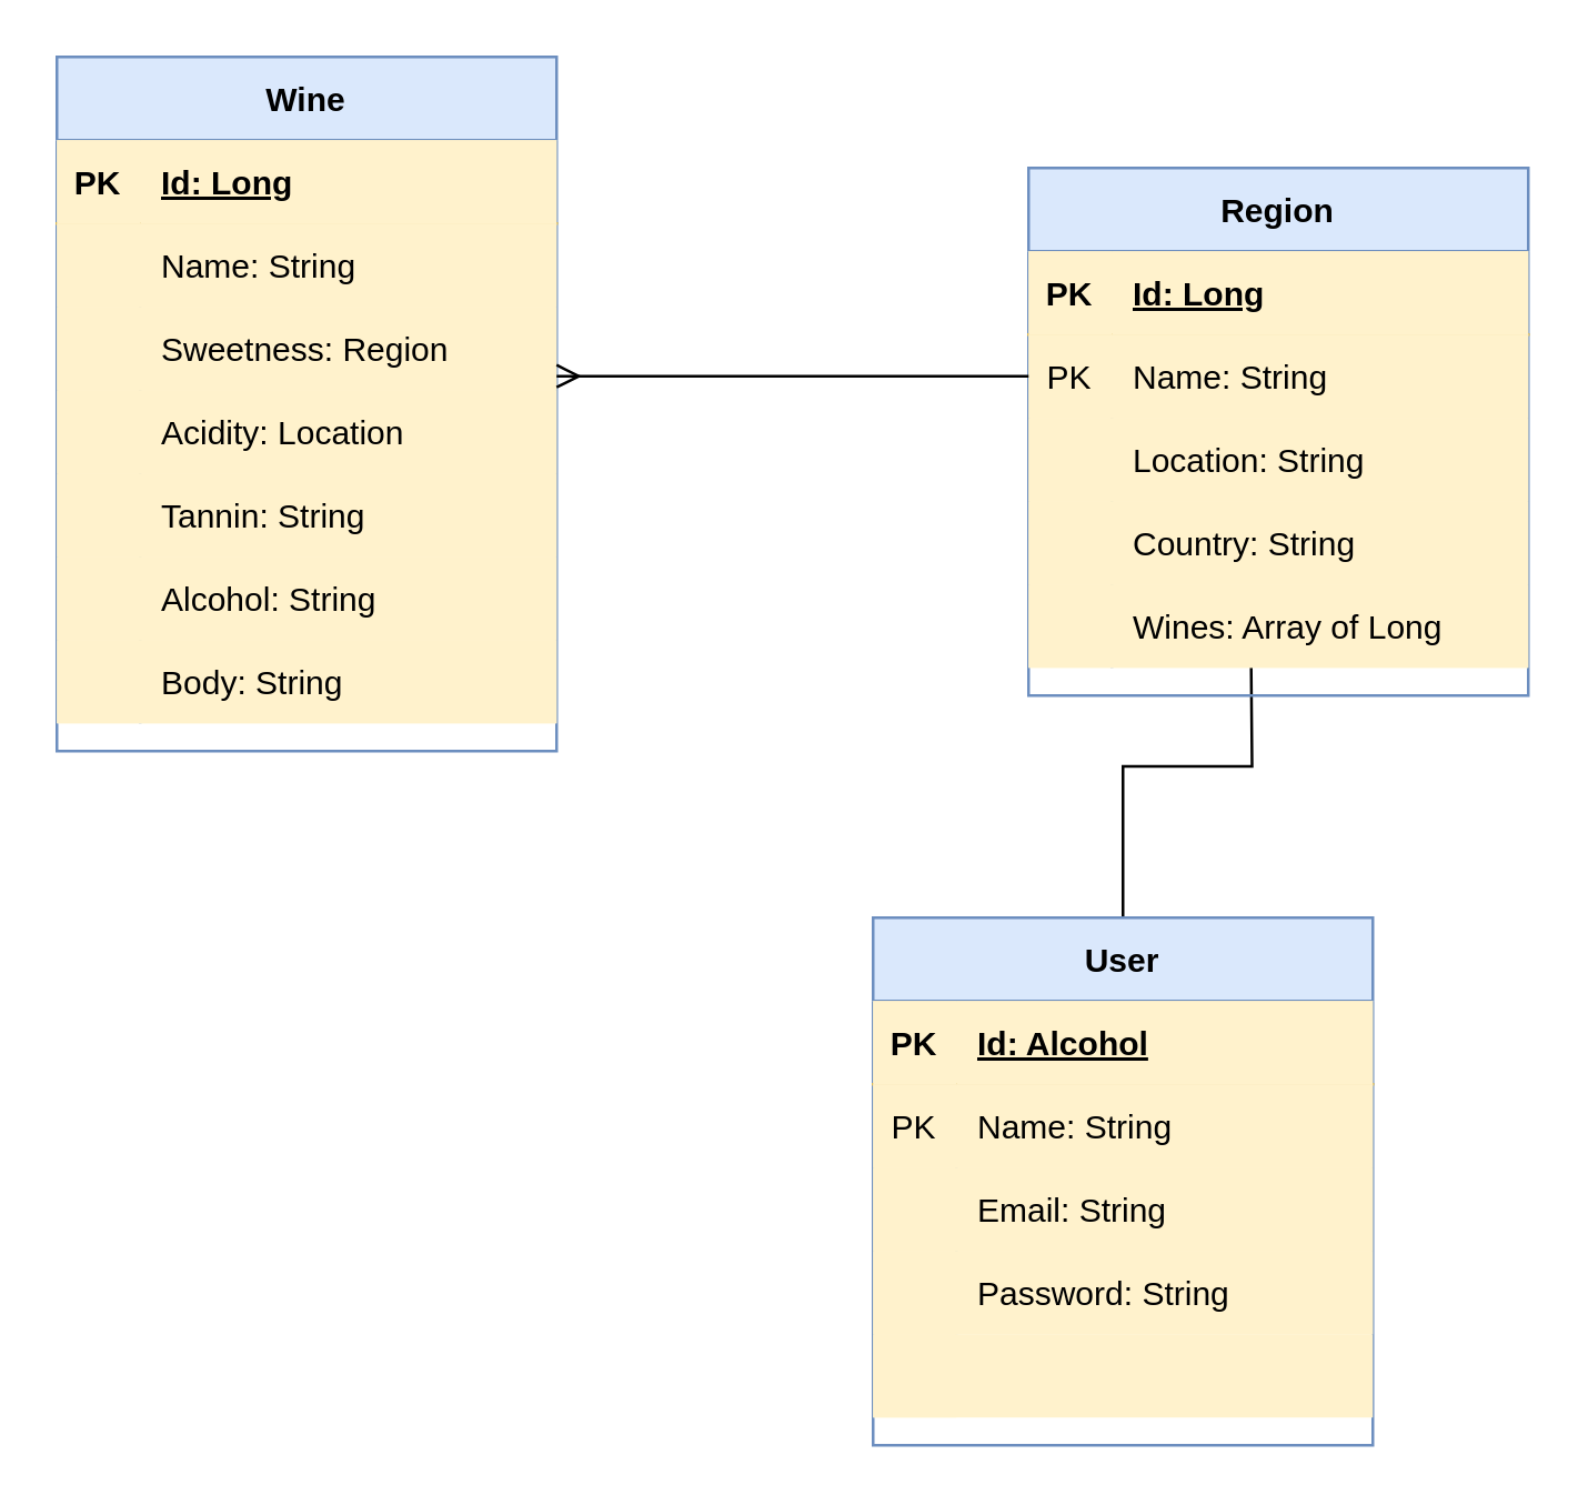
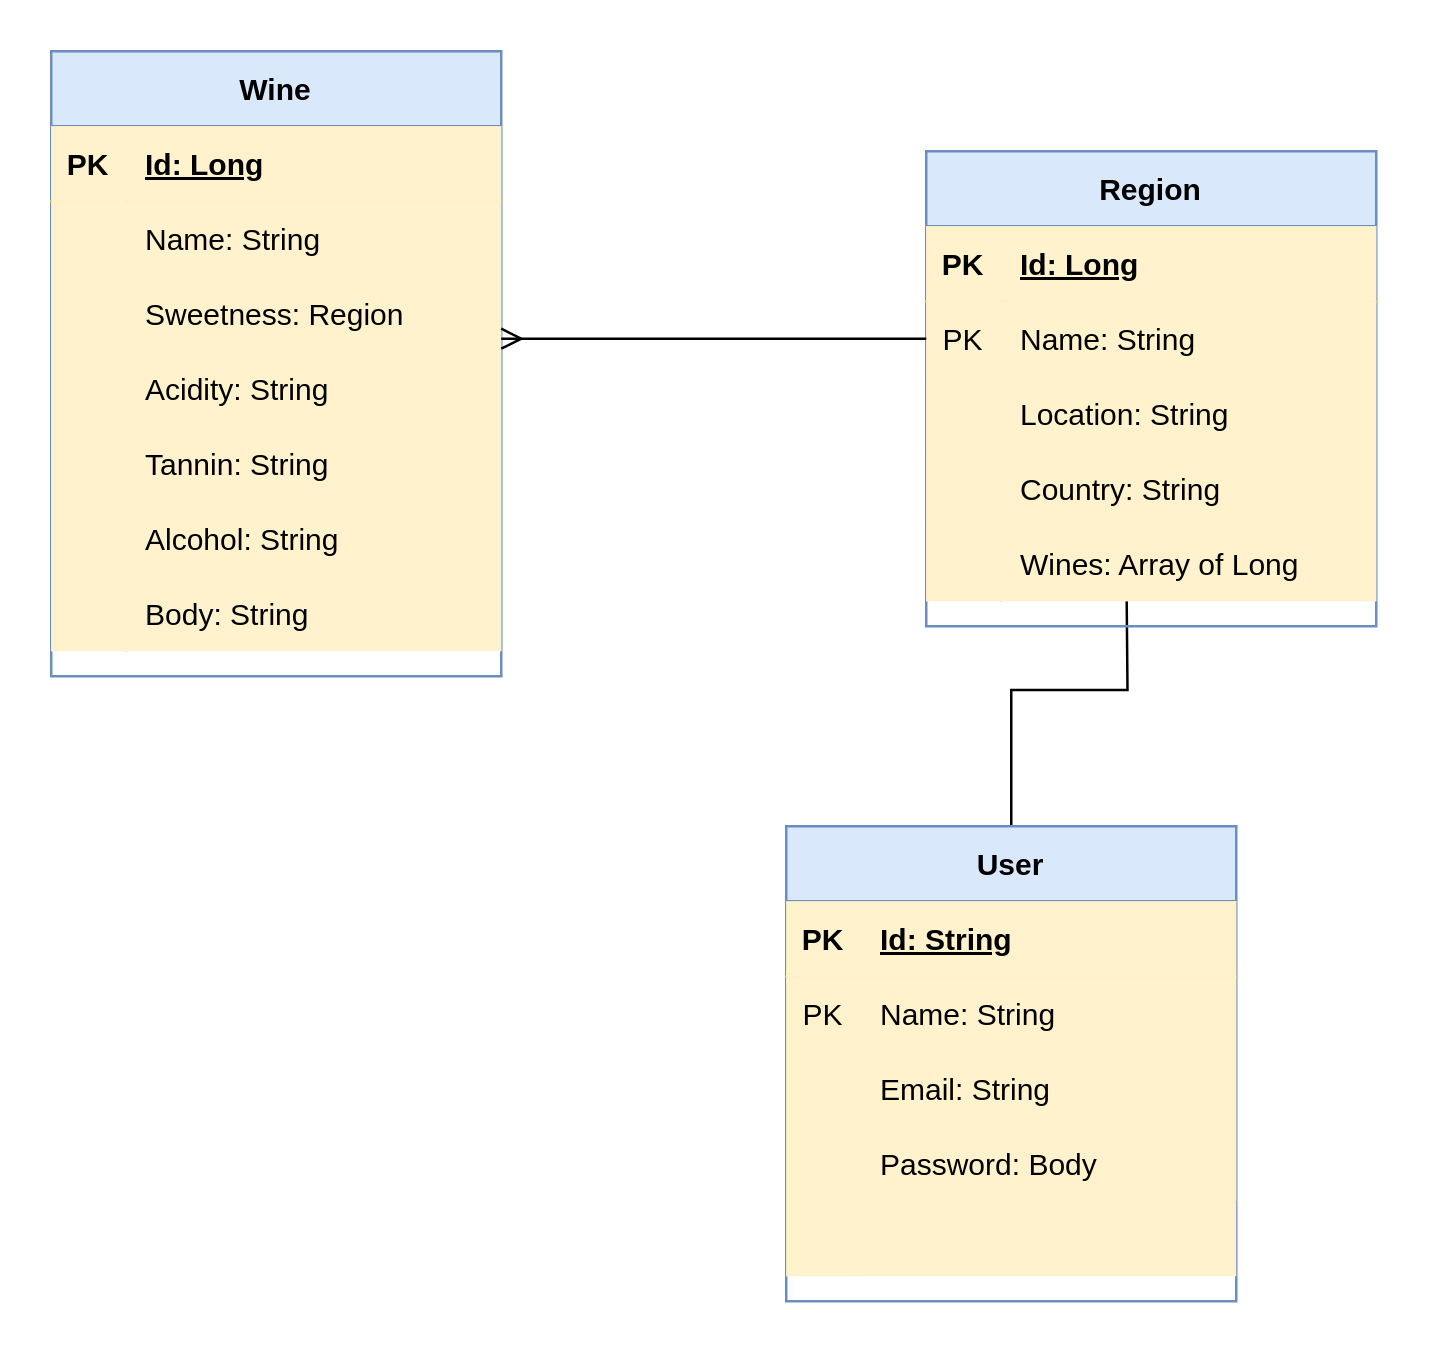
  <mxCell id="0" />
  <mxCell id="1" parent="0" />
  <mxCell id="2" value="Wine" style="shape=table;startSize=30;container=1;collapsible=1;childLayout=tableLayout;fixedRows=1;rowLines=0;fontStyle=1;align=center;resizeLast=1;fillColor=#dae8fc;strokeColor=#6c8ebf;" parent="1" vertex="1"><mxGeometry x="20" y="20" width="180" height="250" as="geometry" /></mxCell>
  <mxCell id="3" value="" style="shape=partialRectangle;collapsible=0;dropTarget=0;pointerEvents=0;fillColor=#fff2cc;top=0;left=0;bottom=1;right=0;points=[[0,0.5],[1,0.5]];portConstraint=eastwest;strokeColor=#d6b656;" parent="2" vertex="1"><mxGeometry y="30" width="180" height="30" as="geometry" /></mxCell>
  <mxCell id="4" value="PK" style="shape=partialRectangle;connectable=0;fillColor=#fff2cc;top=0;left=0;bottom=0;right=0;fontStyle=1;overflow=hidden;strokeColor=#d6b656;" parent="3" vertex="1"><mxGeometry width="30" height="30" as="geometry"><mxRectangle width="30" height="30" as="alternateBounds" /></mxGeometry></mxCell>
  <mxCell id="5" value="Id: Long" style="shape=partialRectangle;connectable=0;fillColor=#fff2cc;top=0;left=0;bottom=0;right=0;align=left;spacingLeft=6;fontStyle=5;overflow=hidden;strokeColor=#d6b656;" parent="3" vertex="1"><mxGeometry x="30" width="150" height="30" as="geometry"><mxRectangle width="150" height="30" as="alternateBounds" /></mxGeometry></mxCell>
  <mxCell id="6" value="" style="shape=partialRectangle;collapsible=0;dropTarget=0;pointerEvents=0;fillColor=#fff2cc;top=0;left=0;bottom=0;right=0;points=[[0,0.5],[1,0.5]];portConstraint=eastwest;strokeColor=#d6b656;" parent="2" vertex="1"><mxGeometry y="60" width="180" height="30" as="geometry" /></mxCell>
  <mxCell id="7" value="" style="shape=partialRectangle;connectable=0;fillColor=#fff2cc;top=0;left=0;bottom=0;right=0;editable=1;overflow=hidden;strokeColor=#d6b656;" parent="6" vertex="1"><mxGeometry width="30" height="30" as="geometry"><mxRectangle width="30" height="30" as="alternateBounds" /></mxGeometry></mxCell>
  <mxCell id="8" value="Name: String" style="shape=partialRectangle;connectable=0;fillColor=#fff2cc;top=0;left=0;bottom=0;right=0;align=left;spacingLeft=6;overflow=hidden;strokeColor=#d6b656;" parent="6" vertex="1"><mxGeometry x="30" width="150" height="30" as="geometry"><mxRectangle width="150" height="30" as="alternateBounds" /></mxGeometry></mxCell>
  <mxCell id="9" value="" style="shape=partialRectangle;collapsible=0;dropTarget=0;pointerEvents=0;fillColor=#fff2cc;top=0;left=0;bottom=0;right=0;points=[[0,0.5],[1,0.5]];portConstraint=eastwest;strokeColor=#d6b656;" parent="2" vertex="1"><mxGeometry y="90" width="180" height="30" as="geometry" /></mxCell>
  <mxCell id="10" value="" style="shape=partialRectangle;connectable=0;fillColor=#fff2cc;top=0;left=0;bottom=0;right=0;editable=1;overflow=hidden;strokeColor=#d6b656;" parent="9" vertex="1"><mxGeometry width="30" height="30" as="geometry"><mxRectangle width="30" height="30" as="alternateBounds" /></mxGeometry></mxCell>
  <mxCell id="11" value="Sweetness: Region" style="shape=partialRectangle;connectable=0;fillColor=#fff2cc;top=0;left=0;bottom=0;right=0;align=left;spacingLeft=6;overflow=hidden;strokeColor=#d6b656;" parent="9" vertex="1"><mxGeometry x="30" width="150" height="30" as="geometry"><mxRectangle width="150" height="30" as="alternateBounds" /></mxGeometry></mxCell>
  <mxCell id="12" value="" style="shape=partialRectangle;collapsible=0;dropTarget=0;pointerEvents=0;fillColor=#fff2cc;top=0;left=0;bottom=0;right=0;points=[[0,0.5],[1,0.5]];portConstraint=eastwest;strokeColor=#d6b656;" parent="2" vertex="1"><mxGeometry y="120" width="180" height="30" as="geometry" /></mxCell>
  <mxCell id="13" value="" style="shape=partialRectangle;connectable=0;fillColor=#fff2cc;top=0;left=0;bottom=0;right=0;editable=1;overflow=hidden;strokeColor=#d6b656;" parent="12" vertex="1"><mxGeometry width="30" height="30" as="geometry"><mxRectangle width="30" height="30" as="alternateBounds" /></mxGeometry></mxCell>
- <mxCell id="14" value="Acidity: Location" style="shape=partialRectangle;connectable=0;fillColor=#fff2cc;top=0;left=0;bottom=0;right=0;align=left;spacingLeft=6;overflow=hidden;strokeColor=#d6b656;" parent="12" vertex="1"><mxGeometry x="30" width="150" height="30" as="geometry"><mxRectangle width="150" height="30" as="alternateBounds" /></mxGeometry></mxCell>
+ <mxCell id="14" value="Acidity: String" style="shape=partialRectangle;connectable=0;fillColor=#fff2cc;top=0;left=0;bottom=0;right=0;align=left;spacingLeft=6;overflow=hidden;strokeColor=#d6b656;" parent="12" vertex="1"><mxGeometry x="30" width="150" height="30" as="geometry"><mxRectangle width="150" height="30" as="alternateBounds" /></mxGeometry></mxCell>
  <mxCell id="15" value="" style="shape=partialRectangle;collapsible=0;dropTarget=0;pointerEvents=0;fillColor=#fff2cc;top=0;left=0;bottom=0;right=0;points=[[0,0.5],[1,0.5]];portConstraint=eastwest;strokeColor=#d6b656;" parent="2" vertex="1"><mxGeometry y="150" width="180" height="30" as="geometry" /></mxCell>
  <mxCell id="16" value="" style="shape=partialRectangle;connectable=0;fillColor=#fff2cc;top=0;left=0;bottom=0;right=0;editable=1;overflow=hidden;strokeColor=#d6b656;" parent="15" vertex="1"><mxGeometry width="30" height="30" as="geometry"><mxRectangle width="30" height="30" as="alternateBounds" /></mxGeometry></mxCell>
  <mxCell id="17" value="Tannin: String" style="shape=partialRectangle;connectable=0;fillColor=#fff2cc;top=0;left=0;bottom=0;right=0;align=left;spacingLeft=6;overflow=hidden;strokeColor=#d6b656;" parent="15" vertex="1"><mxGeometry x="30" width="150" height="30" as="geometry"><mxRectangle width="150" height="30" as="alternateBounds" /></mxGeometry></mxCell>
  <mxCell id="18" value="" style="shape=partialRectangle;collapsible=0;dropTarget=0;pointerEvents=0;fillColor=#fff2cc;top=0;left=0;bottom=0;right=0;points=[[0,0.5],[1,0.5]];portConstraint=eastwest;strokeColor=#d6b656;" parent="2" vertex="1"><mxGeometry y="180" width="180" height="30" as="geometry" /></mxCell>
  <mxCell id="19" value="" style="shape=partialRectangle;connectable=0;fillColor=#fff2cc;top=0;left=0;bottom=0;right=0;editable=1;overflow=hidden;strokeColor=#d6b656;" parent="18" vertex="1"><mxGeometry width="30" height="30" as="geometry"><mxRectangle width="30" height="30" as="alternateBounds" /></mxGeometry></mxCell>
  <mxCell id="20" value="Alcohol: String" style="shape=partialRectangle;connectable=0;fillColor=#fff2cc;top=0;left=0;bottom=0;right=0;align=left;spacingLeft=6;overflow=hidden;strokeColor=#d6b656;" parent="18" vertex="1"><mxGeometry x="30" width="150" height="30" as="geometry"><mxRectangle width="150" height="30" as="alternateBounds" /></mxGeometry></mxCell>
  <mxCell id="21" value="" style="shape=partialRectangle;collapsible=0;dropTarget=0;pointerEvents=0;fillColor=#fff2cc;top=0;left=0;bottom=0;right=0;points=[[0,0.5],[1,0.5]];portConstraint=eastwest;strokeColor=#d6b656;" parent="2" vertex="1"><mxGeometry y="210" width="180" height="30" as="geometry" /></mxCell>
  <mxCell id="22" value="" style="shape=partialRectangle;connectable=0;fillColor=#fff2cc;top=0;left=0;bottom=0;right=0;editable=1;overflow=hidden;strokeColor=#d6b656;" parent="21" vertex="1"><mxGeometry width="30" height="30" as="geometry"><mxRectangle width="30" height="30" as="alternateBounds" /></mxGeometry></mxCell>
  <mxCell id="23" value="Body: String" style="shape=partialRectangle;connectable=0;fillColor=#fff2cc;top=0;left=0;bottom=0;right=0;align=left;spacingLeft=6;overflow=hidden;strokeColor=#d6b656;" parent="21" vertex="1"><mxGeometry x="30" width="150" height="30" as="geometry"><mxRectangle width="150" height="30" as="alternateBounds" /></mxGeometry></mxCell>
  <mxCell id="24" style="edgeStyle=orthogonalEdgeStyle;rounded=0;orthogonalLoop=1;jettySize=auto;html=1;endArrow=ERmany;endFill=0;exitX=0.5;exitY=0;exitDx=0;exitDy=0;" parent="1" source="42" edge="1"><mxGeometry relative="1" as="geometry"><mxPoint x="530" y="275" as="sourcePoint" /><mxPoint x="450" y="220" as="targetPoint" /></mxGeometry></mxCell>
  <mxCell id="25" value="Region" style="shape=table;startSize=30;container=1;collapsible=1;childLayout=tableLayout;fixedRows=1;rowLines=0;fontStyle=1;align=center;resizeLast=1;fillColor=#dae8fc;strokeColor=#6c8ebf;" parent="1" vertex="1"><mxGeometry x="370" y="60" width="180" height="190" as="geometry" /></mxCell>
  <mxCell id="26" value="" style="shape=partialRectangle;collapsible=0;dropTarget=0;pointerEvents=0;fillColor=#fff2cc;top=0;left=0;bottom=1;right=0;points=[[0,0.5],[1,0.5]];portConstraint=eastwest;strokeColor=#d6b656;" parent="25" vertex="1"><mxGeometry y="30" width="180" height="30" as="geometry" /></mxCell>
  <mxCell id="27" value="PK" style="shape=partialRectangle;connectable=0;fillColor=#fff2cc;top=0;left=0;bottom=0;right=0;fontStyle=1;overflow=hidden;strokeColor=#d6b656;" parent="26" vertex="1"><mxGeometry width="30" height="30" as="geometry"><mxRectangle width="30" height="30" as="alternateBounds" /></mxGeometry></mxCell>
  <mxCell id="28" value="Id: Long" style="shape=partialRectangle;connectable=0;fillColor=#fff2cc;top=0;left=0;bottom=0;right=0;align=left;spacingLeft=6;fontStyle=5;overflow=hidden;strokeColor=#d6b656;" parent="26" vertex="1"><mxGeometry x="30" width="150" height="30" as="geometry"><mxRectangle width="150" height="30" as="alternateBounds" /></mxGeometry></mxCell>
  <mxCell id="29" value="" style="shape=partialRectangle;collapsible=0;dropTarget=0;pointerEvents=0;fillColor=#fff2cc;top=0;left=0;bottom=0;right=0;points=[[0,0.5],[1,0.5]];portConstraint=eastwest;strokeColor=#d6b656;" parent="25" vertex="1"><mxGeometry y="60" width="180" height="30" as="geometry" /></mxCell>
  <mxCell id="30" value="PK" style="shape=partialRectangle;connectable=0;fillColor=#fff2cc;top=0;left=0;bottom=0;right=0;editable=1;overflow=hidden;strokeColor=#d6b656;" parent="29" vertex="1"><mxGeometry width="30" height="30" as="geometry"><mxRectangle width="30" height="30" as="alternateBounds" /></mxGeometry></mxCell>
  <mxCell id="31" value="Name: String" style="shape=partialRectangle;connectable=0;fillColor=#fff2cc;top=0;left=0;bottom=0;right=0;align=left;spacingLeft=6;overflow=hidden;strokeColor=#d6b656;" parent="29" vertex="1"><mxGeometry x="30" width="150" height="30" as="geometry"><mxRectangle width="150" height="30" as="alternateBounds" /></mxGeometry></mxCell>
  <mxCell id="32" value="" style="shape=partialRectangle;collapsible=0;dropTarget=0;pointerEvents=0;fillColor=#fff2cc;top=0;left=0;bottom=0;right=0;points=[[0,0.5],[1,0.5]];portConstraint=eastwest;strokeColor=#d6b656;" parent="25" vertex="1"><mxGeometry y="90" width="180" height="30" as="geometry" /></mxCell>
  <mxCell id="33" value="" style="shape=partialRectangle;connectable=0;fillColor=#fff2cc;top=0;left=0;bottom=0;right=0;editable=1;overflow=hidden;strokeColor=#d6b656;" parent="32" vertex="1"><mxGeometry width="30" height="30" as="geometry"><mxRectangle width="30" height="30" as="alternateBounds" /></mxGeometry></mxCell>
  <mxCell id="34" value="Location: String" style="shape=partialRectangle;connectable=0;fillColor=#fff2cc;top=0;left=0;bottom=0;right=0;align=left;spacingLeft=6;overflow=hidden;strokeColor=#d6b656;" parent="32" vertex="1"><mxGeometry x="30" width="150" height="30" as="geometry"><mxRectangle width="150" height="30" as="alternateBounds" /></mxGeometry></mxCell>
  <mxCell id="35" value="" style="shape=partialRectangle;collapsible=0;dropTarget=0;pointerEvents=0;fillColor=#fff2cc;top=0;left=0;bottom=0;right=0;points=[[0,0.5],[1,0.5]];portConstraint=eastwest;strokeColor=#d6b656;" parent="25" vertex="1"><mxGeometry y="120" width="180" height="30" as="geometry" /></mxCell>
  <mxCell id="36" value="" style="shape=partialRectangle;connectable=0;fillColor=#fff2cc;top=0;left=0;bottom=0;right=0;editable=1;overflow=hidden;strokeColor=#d6b656;" parent="35" vertex="1"><mxGeometry width="30" height="30" as="geometry"><mxRectangle width="30" height="30" as="alternateBounds" /></mxGeometry></mxCell>
  <mxCell id="37" value="Country: String" style="shape=partialRectangle;connectable=0;fillColor=#fff2cc;top=0;left=0;bottom=0;right=0;align=left;spacingLeft=6;overflow=hidden;strokeColor=#d6b656;" parent="35" vertex="1"><mxGeometry x="30" width="150" height="30" as="geometry"><mxRectangle width="150" height="30" as="alternateBounds" /></mxGeometry></mxCell>
  <mxCell id="38" value="" style="shape=partialRectangle;collapsible=0;dropTarget=0;pointerEvents=0;fillColor=#fff2cc;top=0;left=0;bottom=0;right=0;points=[[0,0.5],[1,0.5]];portConstraint=eastwest;strokeColor=#d6b656;" vertex="1" parent="25"><mxGeometry y="150" width="180" height="30" as="geometry" /></mxCell>
  <mxCell id="39" value="" style="shape=partialRectangle;connectable=0;fillColor=#fff2cc;top=0;left=0;bottom=0;right=0;editable=1;overflow=hidden;strokeColor=#d6b656;" vertex="1" parent="38"><mxGeometry width="30" height="30" as="geometry"><mxRectangle width="30" height="30" as="alternateBounds" /></mxGeometry></mxCell>
  <mxCell id="40" value="Wines: Array of Long" style="shape=partialRectangle;connectable=0;fillColor=#fff2cc;top=0;left=0;bottom=0;right=0;align=left;spacingLeft=6;overflow=hidden;strokeColor=#d6b656;" vertex="1" parent="38"><mxGeometry x="30" width="150" height="30" as="geometry"><mxRectangle width="150" height="30" as="alternateBounds" /></mxGeometry></mxCell>
  <mxCell id="41" style="edgeStyle=orthogonalEdgeStyle;rounded=0;orthogonalLoop=1;jettySize=auto;html=1;entryX=1;entryY=0.833;entryDx=0;entryDy=0;endArrow=ERmany;endFill=0;entryPerimeter=0;exitX=0;exitY=0.5;exitDx=0;exitDy=0;" parent="1" source="29" target="9" edge="1"><mxGeometry relative="1" as="geometry"><mxPoint x="390" y="300" as="sourcePoint" /></mxGeometry></mxCell>
  <mxCell id="42" value="User" style="shape=table;startSize=30;container=1;collapsible=1;childLayout=tableLayout;fixedRows=1;rowLines=0;fontStyle=1;align=center;resizeLast=1;fillColor=#dae8fc;strokeColor=#6c8ebf;" parent="1" vertex="1"><mxGeometry x="314" y="330" width="180" height="190" as="geometry" /></mxCell>
  <mxCell id="43" value="" style="shape=partialRectangle;collapsible=0;dropTarget=0;pointerEvents=0;fillColor=#fff2cc;top=0;left=0;bottom=1;right=0;points=[[0,0.5],[1,0.5]];portConstraint=eastwest;strokeColor=#d6b656;" parent="42" vertex="1"><mxGeometry y="30" width="180" height="30" as="geometry" /></mxCell>
  <mxCell id="44" value="PK" style="shape=partialRectangle;connectable=0;fillColor=#fff2cc;top=0;left=0;bottom=0;right=0;fontStyle=1;overflow=hidden;strokeColor=#d6b656;" parent="43" vertex="1"><mxGeometry width="30" height="30" as="geometry"><mxRectangle width="30" height="30" as="alternateBounds" /></mxGeometry></mxCell>
- <mxCell id="45" value="Id: Alcohol" style="shape=partialRectangle;connectable=0;fillColor=#fff2cc;top=0;left=0;bottom=0;right=0;align=left;spacingLeft=6;fontStyle=5;overflow=hidden;strokeColor=#d6b656;" parent="43" vertex="1"><mxGeometry x="30" width="150" height="30" as="geometry"><mxRectangle width="150" height="30" as="alternateBounds" /></mxGeometry></mxCell>
+ <mxCell id="45" value="Id: String" style="shape=partialRectangle;connectable=0;fillColor=#fff2cc;top=0;left=0;bottom=0;right=0;align=left;spacingLeft=6;fontStyle=5;overflow=hidden;strokeColor=#d6b656;" parent="43" vertex="1"><mxGeometry x="30" width="150" height="30" as="geometry"><mxRectangle width="150" height="30" as="alternateBounds" /></mxGeometry></mxCell>
  <mxCell id="46" value="" style="shape=partialRectangle;collapsible=0;dropTarget=0;pointerEvents=0;fillColor=#fff2cc;top=0;left=0;bottom=0;right=0;points=[[0,0.5],[1,0.5]];portConstraint=eastwest;strokeColor=#d6b656;" parent="42" vertex="1"><mxGeometry y="60" width="180" height="30" as="geometry" /></mxCell>
  <mxCell id="47" value="PK" style="shape=partialRectangle;connectable=0;fillColor=#fff2cc;top=0;left=0;bottom=0;right=0;editable=1;overflow=hidden;strokeColor=#d6b656;" parent="46" vertex="1"><mxGeometry width="30" height="30" as="geometry"><mxRectangle width="30" height="30" as="alternateBounds" /></mxGeometry></mxCell>
  <mxCell id="48" value="Name: String" style="shape=partialRectangle;connectable=0;fillColor=#fff2cc;top=0;left=0;bottom=0;right=0;align=left;spacingLeft=6;overflow=hidden;strokeColor=#d6b656;" parent="46" vertex="1"><mxGeometry x="30" width="150" height="30" as="geometry"><mxRectangle width="150" height="30" as="alternateBounds" /></mxGeometry></mxCell>
  <mxCell id="49" value="" style="shape=partialRectangle;collapsible=0;dropTarget=0;pointerEvents=0;fillColor=#fff2cc;top=0;left=0;bottom=0;right=0;points=[[0,0.5],[1,0.5]];portConstraint=eastwest;strokeColor=#d6b656;" parent="42" vertex="1"><mxGeometry y="90" width="180" height="30" as="geometry" /></mxCell>
  <mxCell id="50" value="" style="shape=partialRectangle;connectable=0;fillColor=#fff2cc;top=0;left=0;bottom=0;right=0;editable=1;overflow=hidden;strokeColor=#d6b656;" parent="49" vertex="1"><mxGeometry width="30" height="30" as="geometry"><mxRectangle width="30" height="30" as="alternateBounds" /></mxGeometry></mxCell>
  <mxCell id="51" value="Email: String" style="shape=partialRectangle;connectable=0;fillColor=#fff2cc;top=0;left=0;bottom=0;right=0;align=left;spacingLeft=6;overflow=hidden;strokeColor=#d6b656;" parent="49" vertex="1"><mxGeometry x="30" width="150" height="30" as="geometry"><mxRectangle width="150" height="30" as="alternateBounds" /></mxGeometry></mxCell>
  <mxCell id="52" value="" style="shape=partialRectangle;collapsible=0;dropTarget=0;pointerEvents=0;fillColor=#fff2cc;top=0;left=0;bottom=0;right=0;points=[[0,0.5],[1,0.5]];portConstraint=eastwest;strokeColor=#d6b656;" parent="42" vertex="1"><mxGeometry y="120" width="180" height="30" as="geometry" /></mxCell>
  <mxCell id="53" value="" style="shape=partialRectangle;connectable=0;fillColor=#fff2cc;top=0;left=0;bottom=0;right=0;editable=1;overflow=hidden;strokeColor=#d6b656;" parent="52" vertex="1"><mxGeometry width="30" height="30" as="geometry"><mxRectangle width="30" height="30" as="alternateBounds" /></mxGeometry></mxCell>
- <mxCell id="54" value="Password: String" style="shape=partialRectangle;connectable=0;fillColor=#fff2cc;top=0;left=0;bottom=0;right=0;align=left;spacingLeft=6;overflow=hidden;strokeColor=#d6b656;" parent="52" vertex="1"><mxGeometry x="30" width="150" height="30" as="geometry"><mxRectangle width="150" height="30" as="alternateBounds" /></mxGeometry></mxCell>
+ <mxCell id="54" value="Password: Body" style="shape=partialRectangle;connectable=0;fillColor=#fff2cc;top=0;left=0;bottom=0;right=0;align=left;spacingLeft=6;overflow=hidden;strokeColor=#d6b656;" parent="52" vertex="1"><mxGeometry x="30" width="150" height="30" as="geometry"><mxRectangle width="150" height="30" as="alternateBounds" /></mxGeometry></mxCell>
  <mxCell id="55" value="" style="shape=partialRectangle;collapsible=0;dropTarget=0;pointerEvents=0;fillColor=#fff2cc;top=0;left=0;bottom=0;right=0;points=[[0,0.5],[1,0.5]];portConstraint=eastwest;strokeColor=#d6b656;" parent="42" vertex="1"><mxGeometry y="150" width="180" height="30" as="geometry" /></mxCell>
  <mxCell id="56" value="" style="shape=partialRectangle;connectable=0;fillColor=#fff2cc;top=0;left=0;bottom=0;right=0;editable=1;overflow=hidden;strokeColor=#d6b656;" parent="55" vertex="1"><mxGeometry width="30" height="30" as="geometry"><mxRectangle width="30" height="30" as="alternateBounds" /></mxGeometry></mxCell>
